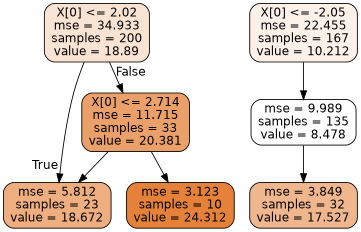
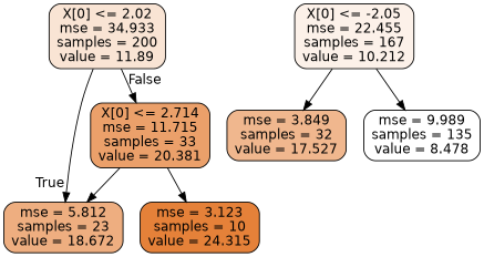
  digraph {
    node [color=black fontname=helvetica shape=box style="filled, rounded"]
    edge [fontname=helvetica]
-   n1 [fillcolor="#f9e4d4" label="X[0] <= 2.02\nmse = 34.933\nsamples = 200\nvalue = 18.89"]
+   n1 [fillcolor="#f9e4d4" label="X[0] <= 2.02\nmse = 34.933\nsamples = 200\nvalue = 11.89"]
    n2 [fillcolor="#eba06a" label="X[0] <= 2.714\nmse = 11.715\nsamples = 33\nvalue = 20.381"]
    n3 [fillcolor="#eeae80" label="mse = 5.812\nsamples = 23\nvalue = 18.672"]
    n4 [fillcolor="#fcf1e9" label="X[0] <= -2.05\nmse = 22.455\nsamples = 167\nvalue = 10.212"]
    n5 [fillcolor="#f0b78e" label="mse = 3.849\nsamples = 32\nvalue = 17.527"]
    n6 [fillcolor="#ffffff" label="mse = 9.989\nsamples = 135\nvalue = 8.478"]
-   n7 [fillcolor="#e58139" label="mse = 3.123\nsamples = 10\nvalue = 24.312"]
+   n7 [fillcolor="#e58139" label="mse = 3.123\nsamples = 10\nvalue = 24.315"]
    n1 -> n2 [headlabel=False labelangle=-45 labeldistance=2.5]
    n1 -> n3 [headlabel=True labelangle=45 labeldistance=2.5]
    n2 -> n3
    n2 -> n7
-   n6 -> n5
+   n4 -> n5
    n4 -> n6
  }
